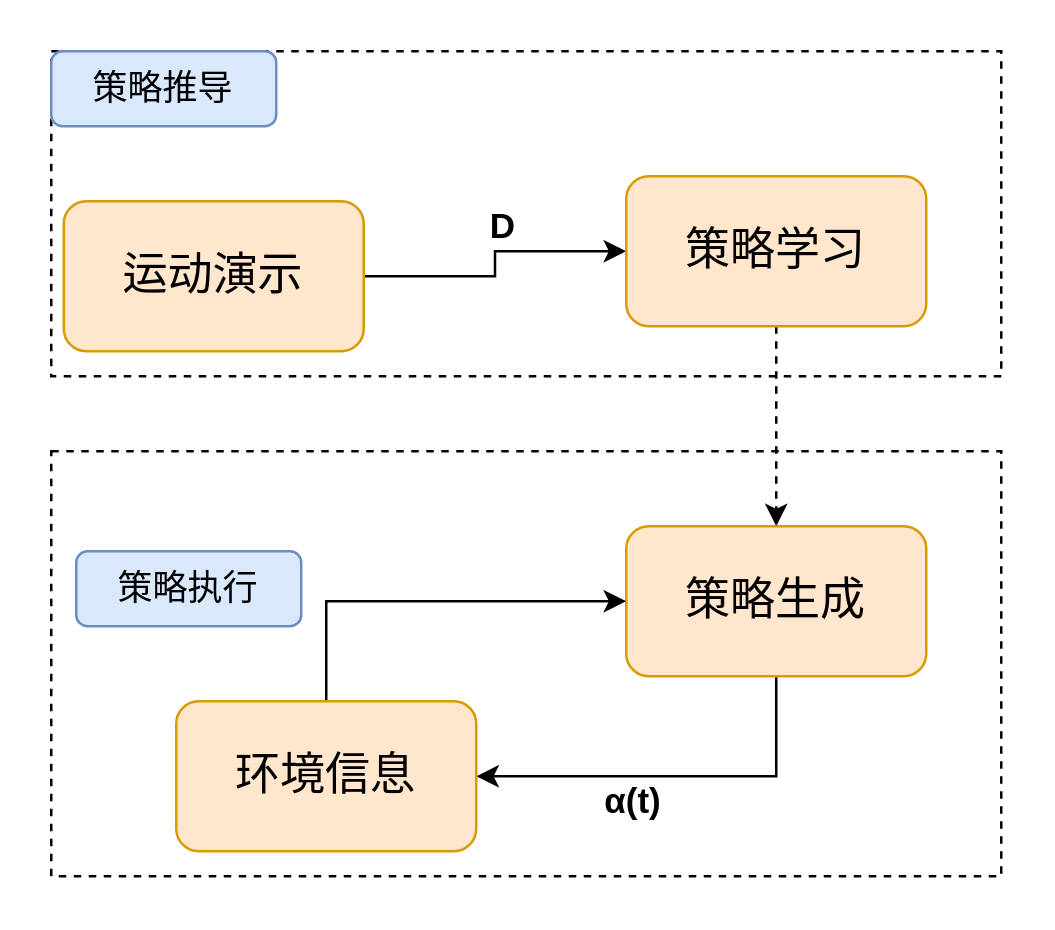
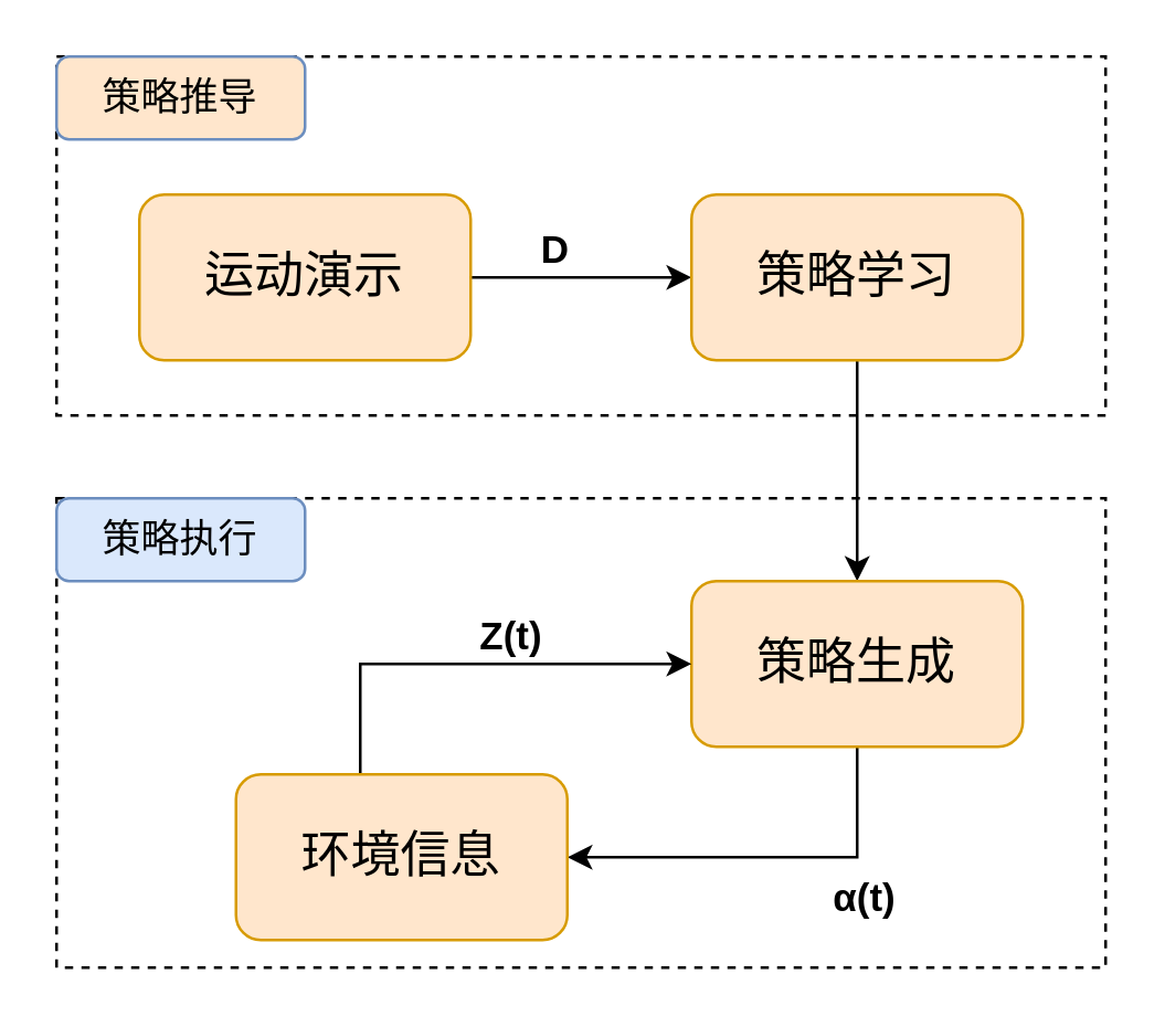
  <mxCell id="0" />
  <mxCell id="1" parent="0" />
  <mxCell id="2" value="" style="edgeStyle=orthogonalEdgeStyle;rounded=0;orthogonalLoop=1;jettySize=auto;html=1;" edge="1" parent="1" source="3" target="5"><mxGeometry relative="1" as="geometry" /></mxCell>
- <mxCell id="3" value="&lt;font style=&quot;font-size: 18px&quot;&gt;运动演示&lt;br&gt;&lt;/font&gt;" style="rounded=1;whiteSpace=wrap;html=1;fillColor=#ffe6cc;strokeColor=#d79b00;" vertex="1" parent="1"><mxGeometry x="25" y="80" width="120" height="60" as="geometry" /></mxCell>
- <mxCell id="4" value="" style="edgeStyle=orthogonalEdgeStyle;rounded=0;orthogonalLoop=1;jettySize=auto;html=1;dashed=1;" edge="1" parent="1" source="5" target="7"><mxGeometry relative="1" as="geometry" /></mxCell>
+ <mxCell id="3" value="&lt;font style=&quot;font-size: 18px&quot;&gt;运动演示&lt;br&gt;&lt;/font&gt;" style="rounded=1;whiteSpace=wrap;html=1;fillColor=#ffe6cc;strokeColor=#d79b00;" vertex="1" parent="1"><mxGeometry x="50" y="70" width="120" height="60" as="geometry" /></mxCell>
+ <mxCell id="4" value="" style="edgeStyle=orthogonalEdgeStyle;rounded=0;orthogonalLoop=1;jettySize=auto;html=1;" edge="1" parent="1" source="5" target="7"><mxGeometry relative="1" as="geometry" /></mxCell>
  <mxCell id="5" value="&lt;font style=&quot;font-size: 18px&quot;&gt;策略学习&lt;/font&gt;" style="rounded=1;whiteSpace=wrap;html=1;fillColor=#ffe6cc;strokeColor=#d79b00;" vertex="1" parent="1"><mxGeometry x="250" y="70" width="120" height="60" as="geometry" /></mxCell>
  <mxCell id="6" style="edgeStyle=orthogonalEdgeStyle;rounded=0;orthogonalLoop=1;jettySize=auto;html=1;exitX=0.5;exitY=1;exitDx=0;exitDy=0;entryX=1;entryY=0.5;entryDx=0;entryDy=0;" edge="1" parent="1" source="7" target="9"><mxGeometry relative="1" as="geometry" /></mxCell>
  <mxCell id="7" value="&lt;font style=&quot;font-size: 18px&quot;&gt;策略生成&lt;/font&gt;" style="rounded=1;whiteSpace=wrap;html=1;fillColor=#ffe6cc;strokeColor=#d79b00;" vertex="1" parent="1"><mxGeometry x="250" y="210" width="120" height="60" as="geometry" /></mxCell>
  <mxCell id="8" style="edgeStyle=orthogonalEdgeStyle;rounded=0;orthogonalLoop=1;jettySize=auto;html=1;entryX=0;entryY=0.5;entryDx=0;entryDy=0;" edge="1" parent="1" source="9" target="7"><mxGeometry relative="1" as="geometry"><Array as="points"><mxPoint x="130" y="240" /></Array></mxGeometry></mxCell>
- <mxCell id="9" value="&lt;font style=&quot;font-size: 18px&quot;&gt;环境信息&lt;/font&gt;" style="rounded=1;whiteSpace=wrap;html=1;fillColor=#ffe6cc;strokeColor=#d79b00;" vertex="1" parent="1"><mxGeometry x="70" y="280" width="120" height="60" as="geometry" /></mxCell>
+ <mxCell id="9" value="&lt;font style=&quot;font-size: 18px&quot;&gt;环境信息&lt;/font&gt;" style="rounded=1;whiteSpace=wrap;html=1;fillColor=#ffe6cc;strokeColor=#d79b00;" vertex="1" parent="1"><mxGeometry x="85" y="280" width="120" height="60" as="geometry" /></mxCell>
  <mxCell id="10" value="&lt;b&gt;&lt;font style=&quot;font-size: 14px&quot;&gt;D&lt;/font&gt;&lt;/b&gt;" style="text;html=1;align=center;verticalAlign=middle;whiteSpace=wrap;rounded=0;strokeWidth=1;" vertex="1" parent="1"><mxGeometry x="188" y="80" width="26" height="20" as="geometry" /></mxCell>
- <mxCell id="12" value="&lt;font style=&quot;font-size: 14px&quot;&gt;&lt;b&gt;α(t)&lt;/b&gt;&lt;/font&gt;" style="text;html=1;align=center;verticalAlign=middle;whiteSpace=wrap;rounded=0;strokeWidth=1;" vertex="1" parent="1"><mxGeometry x="240" y="310" width="26" height="20" as="geometry" /></mxCell>
+ <mxCell id="11" value="&lt;font style=&quot;font-size: 14px&quot;&gt;&lt;b&gt;Z(t)&lt;/b&gt;&lt;/font&gt;" style="text;html=1;align=center;verticalAlign=middle;whiteSpace=wrap;rounded=0;strokeWidth=1;" vertex="1" parent="1"><mxGeometry x="172" y="220" width="26" height="20" as="geometry" /></mxCell>
+ <mxCell id="12" value="&lt;font style=&quot;font-size: 14px&quot;&gt;&lt;b&gt;α(t)&lt;/b&gt;&lt;/font&gt;" style="text;html=1;align=center;verticalAlign=middle;whiteSpace=wrap;rounded=0;strokeWidth=1;" vertex="1" parent="1"><mxGeometry x="300" y="315" width="26" height="20" as="geometry" /></mxCell>
  <mxCell id="13" value="" style="rounded=0;whiteSpace=wrap;html=1;strokeColor=#000000;strokeWidth=1;fillColor=none;dashed=1;" vertex="1" parent="1"><mxGeometry x="20" y="180" width="380" height="170" as="geometry" /></mxCell>
  <mxCell id="14" value="" style="rounded=0;whiteSpace=wrap;html=1;strokeColor=#000000;strokeWidth=1;fillColor=none;dashed=1;" vertex="1" parent="1"><mxGeometry x="20" y="20" width="380" height="130" as="geometry" /></mxCell>
- <mxCell id="15" value="&lt;font style=&quot;font-size: 14px&quot;&gt;策略推导&lt;/font&gt;" style="rounded=1;whiteSpace=wrap;html=1;fillColor=#dae8fc;strokeColor=#6c8ebf;" vertex="1" parent="1"><mxGeometry x="20" y="20" width="90" height="30" as="geometry" /></mxCell>
- <mxCell id="16" value="&lt;font style=&quot;font-size: 14px&quot;&gt;策略执行&lt;/font&gt;" style="rounded=1;whiteSpace=wrap;html=1;fillColor=#dae8fc;strokeColor=#6c8ebf;" vertex="1" parent="1"><mxGeometry x="30" y="220" width="90" height="30" as="geometry" /></mxCell>
+ <mxCell id="15" value="&lt;font style=&quot;font-size: 14px&quot;&gt;策略推导&lt;/font&gt;" style="rounded=1;whiteSpace=wrap;html=1;fillColor=#ffe6cc;strokeColor=#6c8ebf;" vertex="1" parent="1"><mxGeometry x="20" y="20" width="90" height="30" as="geometry" /></mxCell>
+ <mxCell id="16" value="&lt;font style=&quot;font-size: 14px&quot;&gt;策略执行&lt;/font&gt;" style="rounded=1;whiteSpace=wrap;html=1;fillColor=#dae8fc;strokeColor=#6c8ebf;" vertex="1" parent="1"><mxGeometry x="20" y="180" width="90" height="30" as="geometry" /></mxCell>
